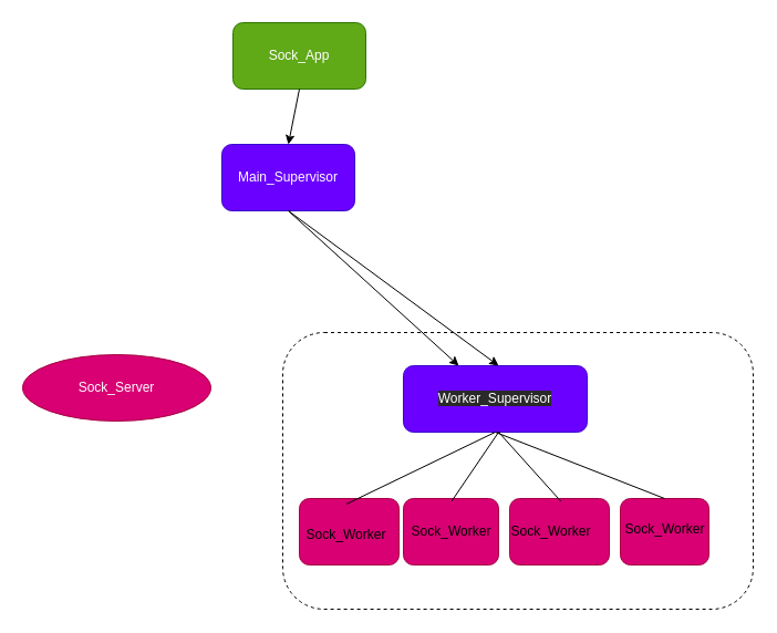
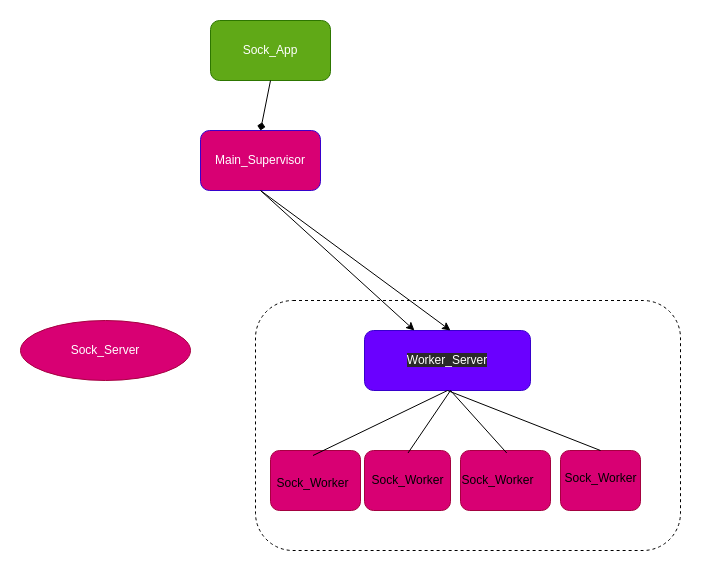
  <mxCell id="0" />
  <mxCell id="1" parent="0" />
  <mxCell id="2" value="" style="rounded=1;whiteSpace=wrap;html=1;dashed=1;" parent="1" vertex="1"><mxGeometry x="255" y="300" width="425" height="250" as="geometry" /></mxCell>
  <mxCell id="3" value="Sock_App" style="rounded=1;whiteSpace=wrap;html=1;fillColor=#60a917;strokeColor=#2D7600;fontColor=#ffffff;" parent="1" vertex="1"><mxGeometry x="210" y="20" width="120" height="60" as="geometry" /></mxCell>
- <mxCell id="4" value="Main_Supervisor" style="rounded=1;whiteSpace=wrap;html=1;fillColor=#6a00ff;strokeColor=#3700CC;fontColor=#ffffff;" parent="1" vertex="1"><mxGeometry x="200" y="130" width="120" height="60" as="geometry" /></mxCell>
+ <mxCell id="4" value="Main_Supervisor" style="rounded=1;whiteSpace=wrap;html=1;fillColor=#d80073;strokeColor=#3700CC;fontColor=#ffffff;" parent="1" vertex="1"><mxGeometry x="200" y="130" width="120" height="60" as="geometry" /></mxCell>
  <mxCell id="5" value="Sock_Server" style="ellipse;whiteSpace=wrap;html=1;fillColor=#d80073;strokeColor=#A50040;fontColor=#ffffff;" parent="1" vertex="1"><mxGeometry x="20" y="320" width="170" height="60" as="geometry" /></mxCell>
- <mxCell id="6" value="&#10;&#10;&lt;span style=&quot;color: rgb(255, 255, 255); font-family: helvetica; font-size: 12px; font-style: normal; font-weight: 400; letter-spacing: normal; text-align: center; text-indent: 0px; text-transform: none; word-spacing: 0px; background-color: rgb(42, 42, 42); display: inline; float: none;&quot;&gt;Worker_Supervisor&lt;/span&gt;&#10;&#10;" style="rounded=1;whiteSpace=wrap;html=1;fillColor=#6a00ff;strokeColor=#3700CC;fontColor=#ffffff;" parent="1" vertex="1"><mxGeometry x="364" y="330" width="166" height="60" as="geometry" /></mxCell>
+ <mxCell id="6" value="&#10;&#10;&lt;span style=&quot;color: rgb(255, 255, 255); font-family: helvetica; font-size: 12px; font-style: normal; font-weight: 400; letter-spacing: normal; text-align: center; text-indent: 0px; text-transform: none; word-spacing: 0px; background-color: rgb(42, 42, 42); display: inline; float: none;&quot;&gt;Worker_Server&lt;/span&gt;&#10;&#10;" style="rounded=1;whiteSpace=wrap;html=1;fillColor=#6a00ff;strokeColor=#3700CC;fontColor=#ffffff;" parent="1" vertex="1"><mxGeometry x="364" y="330" width="166" height="60" as="geometry" /></mxCell>
  <mxCell id="7" value="" style="rounded=1;whiteSpace=wrap;html=1;fillColor=#d80073;strokeColor=#A50040;fontColor=#ffffff;" parent="1" vertex="1"><mxGeometry x="270" y="450" width="90" height="60" as="geometry" /></mxCell>
  <mxCell id="8" value="" style="rounded=1;whiteSpace=wrap;html=1;fillColor=#d80073;strokeColor=#A50040;fontColor=#ffffff;" parent="1" vertex="1"><mxGeometry x="364" y="450" width="86" height="60" as="geometry" /></mxCell>
  <mxCell id="9" value="" style="rounded=1;whiteSpace=wrap;html=1;fillColor=#d80073;strokeColor=#A50040;fontColor=#ffffff;" parent="1" vertex="1"><mxGeometry x="460" y="450" width="90" height="60" as="geometry" /></mxCell>
  <mxCell id="10" value="" style="rounded=1;whiteSpace=wrap;html=1;fillColor=#d80073;strokeColor=#A50040;fontColor=#ffffff;" parent="1" vertex="1"><mxGeometry x="560" y="450" width="80" height="60" as="geometry" /></mxCell>
  <mxCell id="11" value="" style="endArrow=classic;html=1;exitX=0.5;exitY=1;exitDx=0;exitDy=0;" parent="1" source="4" target="6" edge="1"><mxGeometry width="50" height="50" relative="1" as="geometry"><mxPoint x="280" y="250" as="sourcePoint" /><mxPoint x="330" y="200" as="targetPoint" /></mxGeometry></mxCell>
- <mxCell id="12" value="" style="endArrow=classic;html=1;exitX=0.5;exitY=1;exitDx=0;exitDy=0;entryX=0.5;entryY=0;entryDx=0;entryDy=0;" parent="1" source="3" target="4" edge="1"><mxGeometry width="50" height="50" relative="1" as="geometry"><mxPoint x="270" y="200" as="sourcePoint" /><mxPoint x="110" y="310" as="targetPoint" /></mxGeometry></mxCell>
+ <mxCell id="12" value="" style="endArrow=diamond;html=1;exitX=0.5;exitY=1;exitDx=0;exitDy=0;entryX=0.5;entryY=0;entryDx=0;entryDy=0;" parent="1" source="3" target="4" edge="1"><mxGeometry width="50" height="50" relative="1" as="geometry"><mxPoint x="270" y="200" as="sourcePoint" /><mxPoint x="110" y="310" as="targetPoint" /></mxGeometry></mxCell>
  <mxCell id="13" value="Sock_Worker" style="text;html=1;strokeColor=none;fillColor=none;align=center;verticalAlign=middle;whiteSpace=wrap;rounded=0;dashed=1;" parent="1" vertex="1"><mxGeometry x="295" y="455" width="35" height="55" as="geometry" /></mxCell>
  <mxCell id="14" value="Sock_Worker" style="text;html=1;strokeColor=none;fillColor=none;align=center;verticalAlign=middle;whiteSpace=wrap;rounded=0;dashed=1;" parent="1" vertex="1"><mxGeometry x="390" y="452.5" width="35" height="55" as="geometry" /></mxCell>
  <mxCell id="15" value="Sock_Worker" style="text;html=1;strokeColor=none;fillColor=none;align=center;verticalAlign=middle;whiteSpace=wrap;rounded=0;dashed=1;" parent="1" vertex="1"><mxGeometry x="480" y="452.5" width="35" height="55" as="geometry" /></mxCell>
  <mxCell id="16" value="Sock_Worker" style="text;html=1;strokeColor=none;fillColor=none;align=center;verticalAlign=middle;whiteSpace=wrap;rounded=0;dashed=1;" parent="1" vertex="1"><mxGeometry x="582.5" y="450" width="35" height="55" as="geometry" /></mxCell>
  <mxCell id="17" value="" style="endArrow=none;html=1;exitX=0.5;exitY=1;exitDx=0;exitDy=0;entryX=0.5;entryY=0;entryDx=0;entryDy=0;" parent="1" source="6" target="13" edge="1"><mxGeometry width="50" height="50" relative="1" as="geometry"><mxPoint x="300" y="260" as="sourcePoint" /><mxPoint x="350" y="210" as="targetPoint" /></mxGeometry></mxCell>
  <mxCell id="18" value="" style="endArrow=none;html=1;entryX=0.5;entryY=0;entryDx=0;entryDy=0;" parent="1" target="14" edge="1"><mxGeometry width="50" height="50" relative="1" as="geometry"><mxPoint x="450" y="390" as="sourcePoint" /><mxPoint x="322.5" y="465" as="targetPoint" /></mxGeometry></mxCell>
  <mxCell id="19" value="" style="endArrow=none;html=1;entryX=0.75;entryY=0;entryDx=0;entryDy=0;" parent="1" target="15" edge="1"><mxGeometry width="50" height="50" relative="1" as="geometry"><mxPoint x="450" y="390" as="sourcePoint" /><mxPoint x="417.5" y="462.5" as="targetPoint" /></mxGeometry></mxCell>
  <mxCell id="20" value="" style="endArrow=none;html=1;entryX=0.5;entryY=0;entryDx=0;entryDy=0;exitX=0.5;exitY=1;exitDx=0;exitDy=0;" parent="1" source="6" target="16" edge="1"><mxGeometry width="50" height="50" relative="1" as="geometry"><mxPoint x="460" y="400" as="sourcePoint" /><mxPoint x="516.25" y="462.5" as="targetPoint" /></mxGeometry></mxCell>
  <mxCell id="21" value="" style="endArrow=classic;html=1;exitX=0.5;exitY=1;exitDx=0;exitDy=0;" parent="1" edge="1" source="4"><mxGeometry width="50" height="50" relative="1" as="geometry"><mxPoint x="270" y="200" as="sourcePoint" /><mxPoint x="450" y="330" as="targetPoint" /></mxGeometry></mxCell>
